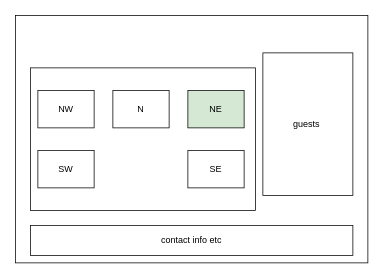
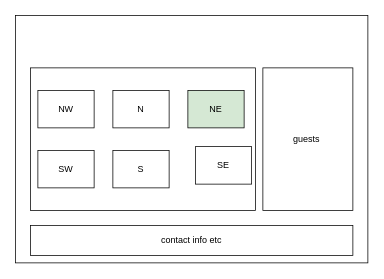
  <mxCell id="0" />
  <mxCell id="1" parent="0" />
  <mxCell id="2" value="" style="rounded=0;whiteSpace=wrap;html=1;" parent="1" vertex="1"><mxGeometry x="20" y="20" width="470" height="330" as="geometry" /></mxCell>
  <mxCell id="3" value="" style="rounded=0;whiteSpace=wrap;html=1;" parent="1" vertex="1"><mxGeometry x="40" y="90" width="300" height="190" as="geometry" /></mxCell>
  <mxCell id="4" value="NE" style="rounded=0;whiteSpace=wrap;html=1;fillColor=#d5e8d4;" parent="1" vertex="1"><mxGeometry x="250" y="120" width="75" height="50" as="geometry" /></mxCell>
- <mxCell id="5" value="guests&amp;nbsp;" style="rounded=0;whiteSpace=wrap;html=1;" parent="1" vertex="1"><mxGeometry x="350" y="70" width="120" height="190" as="geometry" /></mxCell>
+ <mxCell id="5" value="guests&amp;nbsp;" style="rounded=0;whiteSpace=wrap;html=1;" parent="1" vertex="1"><mxGeometry x="350" y="90" width="120" height="190" as="geometry" /></mxCell>
  <mxCell id="6" value="N" style="rounded=0;whiteSpace=wrap;html=1;" parent="1" vertex="1"><mxGeometry x="150" y="120" width="75" height="50" as="geometry" /></mxCell>
  <mxCell id="7" value="NW" style="rounded=0;whiteSpace=wrap;html=1;" parent="1" vertex="1"><mxGeometry x="50" y="120" width="75" height="50" as="geometry" /></mxCell>
- <mxCell id="8" value="SE" style="rounded=0;whiteSpace=wrap;html=1;" parent="1" vertex="1"><mxGeometry x="250" y="200" width="75" height="50" as="geometry" /></mxCell>
+ <mxCell id="8" value="SE" style="rounded=0;whiteSpace=wrap;html=1;" parent="1" vertex="1"><mxGeometry x="260" y="195" width="75" height="50" as="geometry" /></mxCell>
+ <mxCell id="9" value="S" style="rounded=0;whiteSpace=wrap;html=1;" parent="1" vertex="1"><mxGeometry x="150" y="200" width="75" height="50" as="geometry" /></mxCell>
  <mxCell id="10" value="SW" style="rounded=0;whiteSpace=wrap;html=1;" parent="1" vertex="1"><mxGeometry x="50" y="200" width="75" height="50" as="geometry" /></mxCell>
  <mxCell id="11" value="contact info etc" style="rounded=0;whiteSpace=wrap;html=1;" parent="1" vertex="1"><mxGeometry x="40" y="300" width="430" height="40" as="geometry" /></mxCell>
